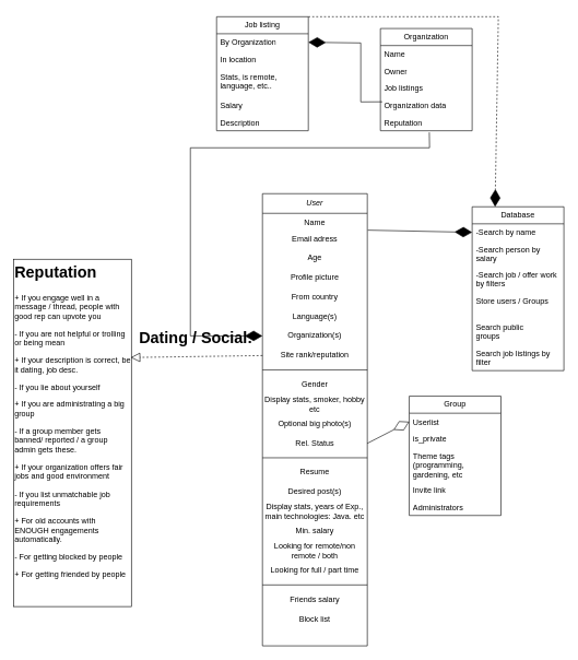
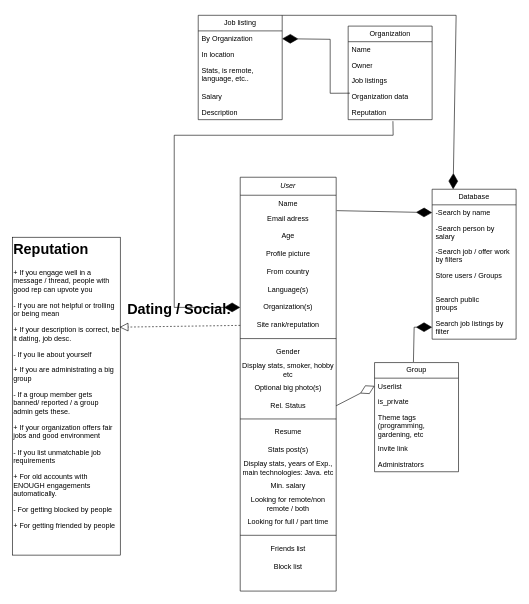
  <mxCell id="0" />
  <mxCell id="1" parent="0" />
  <mxCell id="2" value="User" style="swimlane;fontStyle=2;align=center;verticalAlign=top;childLayout=stackLayout;horizontal=1;startSize=30;horizontalStack=0;resizeParent=1;resizeLast=0;collapsible=1;marginBottom=0;rounded=0;shadow=0;strokeWidth=1;" parent="1" vertex="1"><mxGeometry x="400" y="290" width="160" height="690" as="geometry"><mxRectangle x="230" y="140" width="160" height="26" as="alternateBounds" /></mxGeometry></mxCell>
  <mxCell id="3" value="Name" style="text;align=center;verticalAlign=top;spacingLeft=4;spacingRight=4;overflow=hidden;rotatable=0;points=[[0,0.5],[1,0.5]];portConstraint=eastwest;" parent="2" vertex="1"><mxGeometry y="30" width="160" height="26" as="geometry" /></mxCell>
  <mxCell id="4" value="Email adress&#10;&#10;" style="text;align=center;verticalAlign=top;spacingLeft=4;spacingRight=4;overflow=hidden;rotatable=0;points=[[0,0.5],[1,0.5]];portConstraint=eastwest;rounded=0;shadow=0;html=0;" parent="2" vertex="1"><mxGeometry y="56" width="160" height="26" as="geometry" /></mxCell>
  <mxCell id="5" value="Age" style="text;html=1;align=center;verticalAlign=middle;whiteSpace=wrap;rounded=0;" vertex="1" parent="2"><mxGeometry y="82" width="160" height="30" as="geometry" /></mxCell>
  <mxCell id="6" value="P&lt;span style=&quot;background-color: transparent; color: light-dark(rgb(0, 0, 0), rgb(255, 255, 255));&quot;&gt;rofile picture&lt;/span&gt;" style="text;html=1;align=center;verticalAlign=middle;whiteSpace=wrap;rounded=0;" vertex="1" parent="2"><mxGeometry y="112" width="160" height="30" as="geometry" /></mxCell>
  <mxCell id="7" value="From country" style="text;html=1;align=center;verticalAlign=middle;whiteSpace=wrap;rounded=0;" vertex="1" parent="2"><mxGeometry y="142" width="160" height="30" as="geometry" /></mxCell>
  <mxCell id="8" value="Language(s)" style="text;html=1;align=center;verticalAlign=middle;whiteSpace=wrap;rounded=0;" vertex="1" parent="2"><mxGeometry y="172" width="160" height="30" as="geometry" /></mxCell>
  <mxCell id="9" value="Organization(s)" style="text;html=1;align=center;verticalAlign=middle;whiteSpace=wrap;rounded=0;" vertex="1" parent="2"><mxGeometry y="202" width="160" height="30" as="geometry" /></mxCell>
  <mxCell id="10" value="Site rank/reputation" style="text;html=1;align=center;verticalAlign=middle;whiteSpace=wrap;rounded=0;" vertex="1" parent="2"><mxGeometry y="232" width="160" height="30" as="geometry" /></mxCell>
  <mxCell id="11" value="" style="line;html=1;strokeWidth=1;align=left;verticalAlign=middle;spacingTop=-1;spacingLeft=3;spacingRight=3;rotatable=0;labelPosition=right;points=[];portConstraint=eastwest;" parent="2" vertex="1"><mxGeometry y="262" width="160" height="14" as="geometry" /></mxCell>
  <mxCell id="12" value="Gender" style="text;html=1;align=center;verticalAlign=middle;whiteSpace=wrap;rounded=0;" vertex="1" parent="2"><mxGeometry y="276" width="160" height="30" as="geometry" /></mxCell>
  <mxCell id="13" value="Display stats, smoker, hobby etc" style="text;html=1;align=center;verticalAlign=middle;whiteSpace=wrap;rounded=0;" vertex="1" parent="2"><mxGeometry y="306" width="160" height="30" as="geometry" /></mxCell>
  <mxCell id="14" value="Optional big photo(s)" style="text;html=1;align=center;verticalAlign=middle;whiteSpace=wrap;rounded=0;" vertex="1" parent="2"><mxGeometry y="336" width="160" height="30" as="geometry" /></mxCell>
  <mxCell id="15" value="Rel. Status" style="text;html=1;align=center;verticalAlign=middle;whiteSpace=wrap;rounded=0;" vertex="1" parent="2"><mxGeometry y="366" width="160" height="30" as="geometry" /></mxCell>
  <mxCell id="16" value="" style="line;html=1;strokeWidth=1;align=left;verticalAlign=middle;spacingTop=-1;spacingLeft=3;spacingRight=3;rotatable=0;labelPosition=right;points=[];portConstraint=eastwest;" vertex="1" parent="2"><mxGeometry y="396" width="160" height="14" as="geometry" /></mxCell>
  <mxCell id="17" value="Resume" style="text;html=1;align=center;verticalAlign=middle;whiteSpace=wrap;rounded=0;" vertex="1" parent="2"><mxGeometry y="410" width="160" height="30" as="geometry" /></mxCell>
- <mxCell id="18" value="Desired post(s)" style="text;html=1;align=center;verticalAlign=middle;whiteSpace=wrap;rounded=0;" vertex="1" parent="2"><mxGeometry y="440" width="160" height="30" as="geometry" /></mxCell>
+ <mxCell id="18" value="Stats post(s)" style="text;html=1;align=center;verticalAlign=middle;whiteSpace=wrap;rounded=0;" vertex="1" parent="2"><mxGeometry y="440" width="160" height="30" as="geometry" /></mxCell>
  <mxCell id="19" value="Display stats, years of Exp., main technologies: Java. etc" style="text;html=1;align=center;verticalAlign=middle;whiteSpace=wrap;rounded=0;" vertex="1" parent="2"><mxGeometry y="470" width="160" height="30" as="geometry" /></mxCell>
  <mxCell id="20" value="Min. salary" style="text;html=1;align=center;verticalAlign=middle;whiteSpace=wrap;rounded=0;" vertex="1" parent="2"><mxGeometry y="500" width="160" height="30" as="geometry" /></mxCell>
  <mxCell id="21" value="Looking for remote/non remote / both" style="text;html=1;align=center;verticalAlign=middle;whiteSpace=wrap;rounded=0;" vertex="1" parent="2"><mxGeometry y="530" width="160" height="30" as="geometry" /></mxCell>
  <mxCell id="22" value="Looking for full / part time" style="text;html=1;align=center;verticalAlign=middle;whiteSpace=wrap;rounded=0;" vertex="1" parent="2"><mxGeometry y="560" width="160" height="30" as="geometry" /></mxCell>
  <mxCell id="23" value="" style="line;html=1;strokeWidth=1;align=left;verticalAlign=middle;spacingTop=-1;spacingLeft=3;spacingRight=3;rotatable=0;labelPosition=right;points=[];portConstraint=eastwest;" vertex="1" parent="2"><mxGeometry y="590" width="160" height="14" as="geometry" /></mxCell>
- <mxCell id="24" value="Friends salary" style="text;html=1;align=center;verticalAlign=middle;whiteSpace=wrap;rounded=0;" vertex="1" parent="2"><mxGeometry y="604" width="160" height="30" as="geometry" /></mxCell>
+ <mxCell id="24" value="Friends list" style="text;html=1;align=center;verticalAlign=middle;whiteSpace=wrap;rounded=0;" vertex="1" parent="2"><mxGeometry y="604" width="160" height="30" as="geometry" /></mxCell>
  <mxCell id="25" value="Block list" style="text;html=1;align=center;verticalAlign=middle;whiteSpace=wrap;rounded=0;" vertex="1" parent="2"><mxGeometry y="634" width="160" height="30" as="geometry" /></mxCell>
  <mxCell id="26" value="&lt;h1 style=&quot;margin-top: 0px;&quot;&gt;Dating / Social:&lt;/h1&gt;&lt;div&gt;&lt;br&gt;&lt;/div&gt;" style="text;html=1;whiteSpace=wrap;overflow=hidden;rounded=0;" vertex="1" parent="1"><mxGeometry x="210" y="490" width="180" height="40" as="geometry" /></mxCell>
  <mxCell id="27" value="Database" style="swimlane;fontStyle=0;childLayout=stackLayout;horizontal=1;startSize=26;fillColor=none;horizontalStack=0;resizeParent=1;resizeParentMax=0;resizeLast=0;collapsible=1;marginBottom=0;whiteSpace=wrap;html=1;" vertex="1" parent="1"><mxGeometry x="720" y="310" width="140" height="250" as="geometry" /></mxCell>
  <mxCell id="28" value="-Search by name" style="text;strokeColor=none;fillColor=none;align=left;verticalAlign=top;spacingLeft=4;spacingRight=4;overflow=hidden;rotatable=0;points=[[0,0.5],[1,0.5]];portConstraint=eastwest;whiteSpace=wrap;html=1;" vertex="1" parent="27"><mxGeometry y="26" width="140" height="26" as="geometry" /></mxCell>
  <mxCell id="29" value="-Search person by salary" style="text;strokeColor=none;fillColor=none;align=left;verticalAlign=top;spacingLeft=4;spacingRight=4;overflow=hidden;rotatable=0;points=[[0,0.5],[1,0.5]];portConstraint=eastwest;whiteSpace=wrap;html=1;" vertex="1" parent="27"><mxGeometry y="52" width="140" height="38" as="geometry" /></mxCell>
  <mxCell id="30" value="-Search job / offer work by filters" style="text;strokeColor=none;fillColor=none;align=left;verticalAlign=top;spacingLeft=4;spacingRight=4;overflow=hidden;rotatable=0;points=[[0,0.5],[1,0.5]];portConstraint=eastwest;whiteSpace=wrap;html=1;" vertex="1" parent="27"><mxGeometry y="90" width="140" height="40" as="geometry" /></mxCell>
  <mxCell id="31" value="Store users / Groups" style="text;strokeColor=none;fillColor=none;align=left;verticalAlign=top;spacingLeft=4;spacingRight=4;overflow=hidden;rotatable=0;points=[[0,0.5],[1,0.5]];portConstraint=eastwest;whiteSpace=wrap;html=1;" vertex="1" parent="27"><mxGeometry y="130" width="140" height="40" as="geometry" /></mxCell>
  <mxCell id="32" value="Search public&amp;nbsp;&lt;div&gt;groups&lt;/div&gt;" style="text;strokeColor=none;fillColor=none;align=left;verticalAlign=top;spacingLeft=4;spacingRight=4;overflow=hidden;rotatable=0;points=[[0,0.5],[1,0.5]];portConstraint=eastwest;whiteSpace=wrap;html=1;" vertex="1" parent="27"><mxGeometry y="170" width="140" height="40" as="geometry" /></mxCell>
  <mxCell id="33" value="Search job listings by filter" style="text;strokeColor=none;fillColor=none;align=left;verticalAlign=top;spacingLeft=4;spacingRight=4;overflow=hidden;rotatable=0;points=[[0,0.5],[1,0.5]];portConstraint=eastwest;whiteSpace=wrap;html=1;" vertex="1" parent="27"><mxGeometry y="210" width="140" height="40" as="geometry" /></mxCell>
  <mxCell id="34" value="" style="endArrow=diamondThin;endFill=1;endSize=24;html=1;rounded=0;entryX=0;entryY=0.5;entryDx=0;entryDy=0;exitX=1.005;exitY=-0.013;exitDx=0;exitDy=0;exitPerimeter=0;" edge="1" parent="1" source="4" target="28"><mxGeometry width="160" relative="1" as="geometry"><mxPoint x="550" y="339" as="sourcePoint" /><mxPoint x="700" y="510" as="targetPoint" /></mxGeometry></mxCell>
  <mxCell id="35" value="Group" style="swimlane;fontStyle=0;childLayout=stackLayout;horizontal=1;startSize=26;fillColor=none;horizontalStack=0;resizeParent=1;resizeParentMax=0;resizeLast=0;collapsible=1;marginBottom=0;whiteSpace=wrap;html=1;" vertex="1" parent="1"><mxGeometry x="624" y="599" width="140" height="182" as="geometry" /></mxCell>
  <mxCell id="36" value="Userlist" style="text;strokeColor=none;fillColor=none;align=left;verticalAlign=top;spacingLeft=4;spacingRight=4;overflow=hidden;rotatable=0;points=[[0,0.5],[1,0.5]];portConstraint=eastwest;whiteSpace=wrap;html=1;" vertex="1" parent="35"><mxGeometry y="26" width="140" height="26" as="geometry" /></mxCell>
  <mxCell id="37" value="is_private" style="text;strokeColor=none;fillColor=none;align=left;verticalAlign=top;spacingLeft=4;spacingRight=4;overflow=hidden;rotatable=0;points=[[0,0.5],[1,0.5]];portConstraint=eastwest;whiteSpace=wrap;html=1;" vertex="1" parent="35"><mxGeometry y="52" width="140" height="26" as="geometry" /></mxCell>
  <mxCell id="38" value="Theme tags (programming, gardening, etc" style="text;strokeColor=none;fillColor=none;align=left;verticalAlign=top;spacingLeft=4;spacingRight=4;overflow=hidden;rotatable=0;points=[[0,0.5],[1,0.5]];portConstraint=eastwest;whiteSpace=wrap;html=1;" vertex="1" parent="35"><mxGeometry y="78" width="140" height="52" as="geometry" /></mxCell>
  <mxCell id="39" value="Invite link" style="text;strokeColor=none;fillColor=none;align=left;verticalAlign=top;spacingLeft=4;spacingRight=4;overflow=hidden;rotatable=0;points=[[0,0.5],[1,0.5]];portConstraint=eastwest;whiteSpace=wrap;html=1;" vertex="1" parent="35"><mxGeometry y="130" width="140" height="26" as="geometry" /></mxCell>
  <mxCell id="40" value="Administrators" style="text;strokeColor=none;fillColor=none;align=left;verticalAlign=top;spacingLeft=4;spacingRight=4;overflow=hidden;rotatable=0;points=[[0,0.5],[1,0.5]];portConstraint=eastwest;whiteSpace=wrap;html=1;" vertex="1" parent="35"><mxGeometry y="156" width="140" height="26" as="geometry" /></mxCell>
  <mxCell id="41" value="" style="endArrow=diamondThin;endFill=0;endSize=24;html=1;rounded=0;exitX=1;exitY=0.5;exitDx=0;exitDy=0;entryX=0;entryY=0.5;entryDx=0;entryDy=0;" edge="1" parent="1" source="15" target="36"><mxGeometry width="160" relative="1" as="geometry"><mxPoint x="540" y="600" as="sourcePoint" /><mxPoint x="630" y="590" as="targetPoint" /></mxGeometry></mxCell>
+ <mxCell id="42" value="" style="endArrow=diamondThin;endFill=1;endSize=24;html=1;rounded=0;entryX=0;entryY=0.5;entryDx=0;entryDy=0;exitX=0.463;exitY=-0.005;exitDx=0;exitDy=0;exitPerimeter=0;" edge="1" parent="1" source="35" target="33"><mxGeometry width="160" relative="1" as="geometry"><mxPoint x="670" y="590" as="sourcePoint" /><mxPoint x="700" y="510" as="targetPoint" /><Array as="points"><mxPoint x="690" y="540" /></Array></mxGeometry></mxCell>
  <mxCell id="43" value="Organization" style="swimlane;fontStyle=0;childLayout=stackLayout;horizontal=1;startSize=26;fillColor=none;horizontalStack=0;resizeParent=1;resizeParentMax=0;resizeLast=0;collapsible=1;marginBottom=0;whiteSpace=wrap;html=1;" vertex="1" parent="1"><mxGeometry x="580" y="38" width="140" height="156" as="geometry" /></mxCell>
  <mxCell id="44" value="Name" style="text;strokeColor=none;fillColor=none;align=left;verticalAlign=top;spacingLeft=4;spacingRight=4;overflow=hidden;rotatable=0;points=[[0,0.5],[1,0.5]];portConstraint=eastwest;whiteSpace=wrap;html=1;" vertex="1" parent="43"><mxGeometry y="26" width="140" height="26" as="geometry" /></mxCell>
  <mxCell id="45" value="Owner" style="text;strokeColor=none;fillColor=none;align=left;verticalAlign=top;spacingLeft=4;spacingRight=4;overflow=hidden;rotatable=0;points=[[0,0.5],[1,0.5]];portConstraint=eastwest;whiteSpace=wrap;html=1;" vertex="1" parent="43"><mxGeometry y="52" width="140" height="26" as="geometry" /></mxCell>
  <mxCell id="46" value="Job listings" style="text;strokeColor=none;fillColor=none;align=left;verticalAlign=top;spacingLeft=4;spacingRight=4;overflow=hidden;rotatable=0;points=[[0,0.5],[1,0.5]];portConstraint=eastwest;whiteSpace=wrap;html=1;" vertex="1" parent="43"><mxGeometry y="78" width="140" height="26" as="geometry" /></mxCell>
  <mxCell id="47" value="Organization data" style="text;strokeColor=none;fillColor=none;align=left;verticalAlign=top;spacingLeft=4;spacingRight=4;overflow=hidden;rotatable=0;points=[[0,0.5],[1,0.5]];portConstraint=eastwest;whiteSpace=wrap;html=1;" vertex="1" parent="43"><mxGeometry y="104" width="140" height="26" as="geometry" /></mxCell>
  <mxCell id="48" value="Reputation&lt;div&gt;&lt;br&gt;&lt;/div&gt;" style="text;strokeColor=none;fillColor=none;align=left;verticalAlign=top;spacingLeft=4;spacingRight=4;overflow=hidden;rotatable=0;points=[[0,0.5],[1,0.5]];portConstraint=eastwest;whiteSpace=wrap;html=1;" vertex="1" parent="43"><mxGeometry y="130" width="140" height="26" as="geometry" /></mxCell>
  <mxCell id="49" value="" style="endArrow=diamondThin;endFill=1;endSize=24;html=1;rounded=0;entryX=0;entryY=0.5;entryDx=0;entryDy=0;exitX=0.533;exitY=1.096;exitDx=0;exitDy=0;exitPerimeter=0;" edge="1" parent="1" source="48" target="9"><mxGeometry width="160" relative="1" as="geometry"><mxPoint x="540" y="410" as="sourcePoint" /><mxPoint x="330" y="280" as="targetPoint" /><Array as="points"><mxPoint x="655" y="220" /><mxPoint x="290" y="220" /><mxPoint x="290" y="507" /></Array></mxGeometry></mxCell>
  <mxCell id="50" value="Job listing" style="swimlane;fontStyle=0;childLayout=stackLayout;horizontal=1;startSize=26;fillColor=none;horizontalStack=0;resizeParent=1;resizeParentMax=0;resizeLast=0;collapsible=1;marginBottom=0;whiteSpace=wrap;html=1;" vertex="1" parent="1"><mxGeometry x="330" y="20" width="140" height="174" as="geometry" /></mxCell>
  <mxCell id="51" value="By Organization" style="text;strokeColor=none;fillColor=none;align=left;verticalAlign=top;spacingLeft=4;spacingRight=4;overflow=hidden;rotatable=0;points=[[0,0.5],[1,0.5]];portConstraint=eastwest;whiteSpace=wrap;html=1;" vertex="1" parent="50"><mxGeometry y="26" width="140" height="26" as="geometry" /></mxCell>
  <mxCell id="52" value="In location" style="text;strokeColor=none;fillColor=none;align=left;verticalAlign=top;spacingLeft=4;spacingRight=4;overflow=hidden;rotatable=0;points=[[0,0.5],[1,0.5]];portConstraint=eastwest;whiteSpace=wrap;html=1;" vertex="1" parent="50"><mxGeometry y="52" width="140" height="26" as="geometry" /></mxCell>
  <mxCell id="53" value="Stats, is remote, language, etc.." style="text;strokeColor=none;fillColor=none;align=left;verticalAlign=top;spacingLeft=4;spacingRight=4;overflow=hidden;rotatable=0;points=[[0,0.5],[1,0.5]];portConstraint=eastwest;whiteSpace=wrap;html=1;" vertex="1" parent="50"><mxGeometry y="78" width="140" height="44" as="geometry" /></mxCell>
  <mxCell id="54" value="Salary" style="text;strokeColor=none;fillColor=none;align=left;verticalAlign=top;spacingLeft=4;spacingRight=4;overflow=hidden;rotatable=0;points=[[0,0.5],[1,0.5]];portConstraint=eastwest;whiteSpace=wrap;html=1;" vertex="1" parent="50"><mxGeometry y="122" width="140" height="26" as="geometry" /></mxCell>
  <mxCell id="55" value="Description" style="text;strokeColor=none;fillColor=none;align=left;verticalAlign=top;spacingLeft=4;spacingRight=4;overflow=hidden;rotatable=0;points=[[0,0.5],[1,0.5]];portConstraint=eastwest;whiteSpace=wrap;html=1;" vertex="1" parent="50"><mxGeometry y="148" width="140" height="26" as="geometry" /></mxCell>
  <mxCell id="56" value="" style="endArrow=diamondThin;endFill=1;endSize=24;html=1;rounded=0;exitX=0.021;exitY=0.301;exitDx=0;exitDy=0;entryX=1;entryY=0.5;entryDx=0;entryDy=0;exitPerimeter=0;" edge="1" parent="1" source="47" target="51"><mxGeometry width="160" relative="1" as="geometry"><mxPoint x="540" y="240" as="sourcePoint" /><mxPoint x="700" y="240" as="targetPoint" /><Array as="points"><mxPoint x="550" y="150" /><mxPoint x="550" y="60" /></Array></mxGeometry></mxCell>
- <mxCell id="57" value="" style="endArrow=diamondThin;endFill=1;endSize=24;html=1;rounded=0;exitX=1;exitY=0;exitDx=0;exitDy=0;entryX=0.25;entryY=0;entryDx=0;entryDy=0;dashed=1;" edge="1" parent="1" source="50" target="27"><mxGeometry width="160" relative="1" as="geometry"><mxPoint x="540" y="160" as="sourcePoint" /><mxPoint x="750" y="220" as="targetPoint" /><Array as="points"><mxPoint x="760" y="20" /></Array></mxGeometry></mxCell>
+ <mxCell id="57" value="" style="endArrow=diamondThin;endFill=1;endSize=24;html=1;rounded=0;exitX=1;exitY=0;exitDx=0;exitDy=0;entryX=0.25;entryY=0;entryDx=0;entryDy=0;" edge="1" parent="1" source="50" target="27"><mxGeometry width="160" relative="1" as="geometry"><mxPoint x="540" y="160" as="sourcePoint" /><mxPoint x="750" y="220" as="targetPoint" /><Array as="points"><mxPoint x="760" y="20" /></Array></mxGeometry></mxCell>
  <mxCell id="58" value="&lt;h1 style=&quot;margin-top: 0px;&quot;&gt;Reputation&lt;/h1&gt;&lt;p&gt;+ If you engage well in a message / thread, people with good rep can upvote you&lt;/p&gt;&lt;p&gt;- If you are not helpful or trolling or being mean&lt;/p&gt;&lt;p&gt;+ If your description is correct, be it dating, job desc.&lt;/p&gt;&lt;p&gt;- If you lie about yourself&lt;/p&gt;&lt;p&gt;+ If you are administrating a big group&lt;/p&gt;&lt;p&gt;- If a group member gets banned/ reported / a group admin gets these.&lt;/p&gt;&lt;p&gt;+ If your organization offers fair jobs and good environment&lt;/p&gt;&lt;p&gt;- If you list unmatchable job requirements&lt;/p&gt;&lt;p&gt;+ For old accounts with ENOUGH engagements automatically.&lt;/p&gt;&lt;p&gt;- For getting blocked by people&lt;/p&gt;&lt;p&gt;+ For getting friended by people&lt;/p&gt;" style="text;html=1;whiteSpace=wrap;overflow=hidden;rounded=0;strokeColor=default;" vertex="1" parent="1"><mxGeometry x="20" y="390" width="180" height="530" as="geometry" /></mxCell>
  <mxCell id="59" value="" style="endArrow=block;dashed=1;endFill=0;endSize=12;html=1;rounded=0;exitX=0;exitY=0.5;exitDx=0;exitDy=0;entryX=0.994;entryY=0.283;entryDx=0;entryDy=0;entryPerimeter=0;" edge="1" parent="1" source="10" target="58"><mxGeometry width="160" relative="1" as="geometry"><mxPoint x="540" y="520" as="sourcePoint" /><mxPoint x="700" y="520" as="targetPoint" /></mxGeometry></mxCell>
